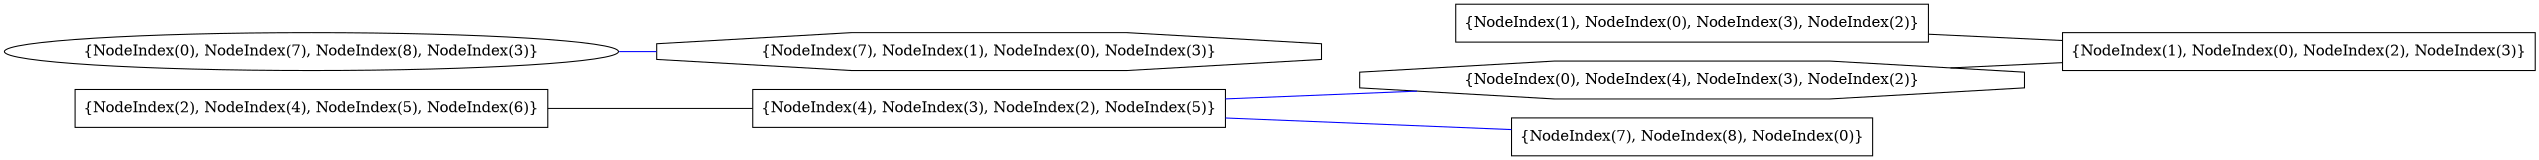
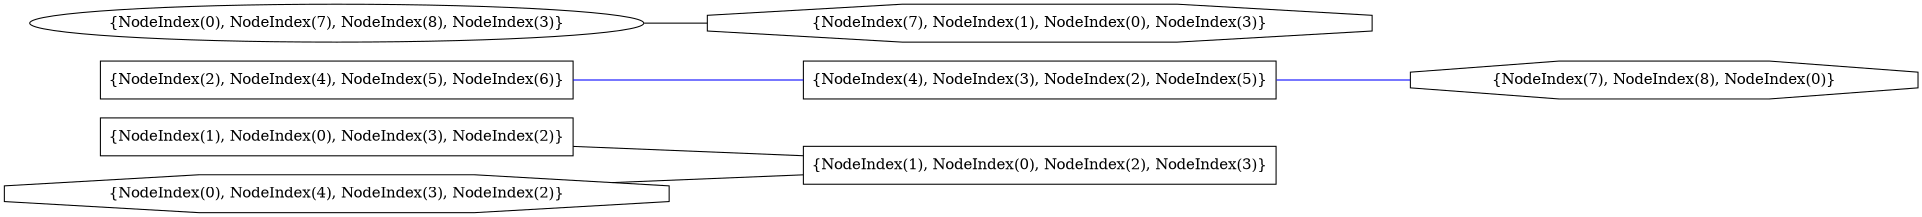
  graph {
    rankdir=LR
    node [shape=box]
    edge [color=black]
    n1 [label="{NodeIndex(1), NodeIndex(0), NodeIndex(2), NodeIndex(3)}"]
    n2 [label="{NodeIndex(1), NodeIndex(0), NodeIndex(3), NodeIndex(2)}"]
    n3 [label="{NodeIndex(0), NodeIndex(4), NodeIndex(3), NodeIndex(2)}" shape=octagon]
    n4 [label="{NodeIndex(4), NodeIndex(3), NodeIndex(2), NodeIndex(5)}"]
-   n5 [label="{NodeIndex(7), NodeIndex(8), NodeIndex(0)}"]
+   n5 [label="{NodeIndex(7), NodeIndex(8), NodeIndex(0)}" shape=octagon]
    n6 [label="{NodeIndex(2), NodeIndex(4), NodeIndex(5), NodeIndex(6)}"]
    n7 [label="{NodeIndex(7), NodeIndex(1), NodeIndex(0), NodeIndex(3)}" shape=octagon]
    n8 [label="{NodeIndex(0), NodeIndex(7), NodeIndex(8), NodeIndex(3)}" shape=ellipse]
    n2 -- n1
    n3 -- n1
-   n4 -- n3 [color=blue]
    n4 -- n5 [color=blue]
-   n6 -- n4
-   n8 -- n7 [color=blue]
+   n6 -- n4 [color=blue]
+   n8 -- n7
  }
